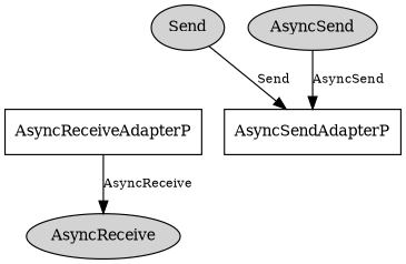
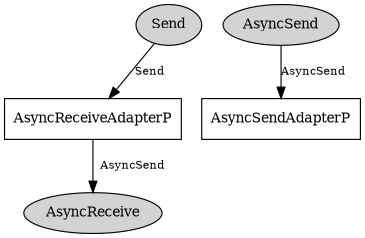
  digraph {
    fontname="DejaVu Serif"
    node [fontname="DejaVu Serif" fontsize=12 shape=ellipse style=filled]
    edge [fontname="DejaVu Serif" fontsize=10]
    n1 [label=Send]
    AsyncSendAdapterP [shape=box style=""]
    n3 [label=AsyncSend]
    AsyncReceiveAdapterP [shape=box style=""]
    n5 [label=AsyncReceive]
-   n1 -> AsyncSendAdapterP [label=Send]
+   n1 -> AsyncReceiveAdapterP [label=Send]
    n3 -> AsyncSendAdapterP [label=AsyncSend]
-   AsyncReceiveAdapterP -> n5 [label=AsyncReceive]
+   AsyncReceiveAdapterP -> n5 [label=AsyncSend]
  }
